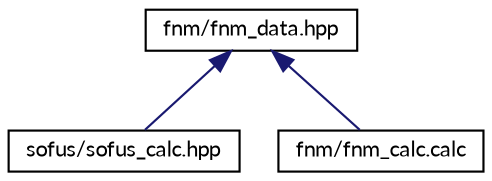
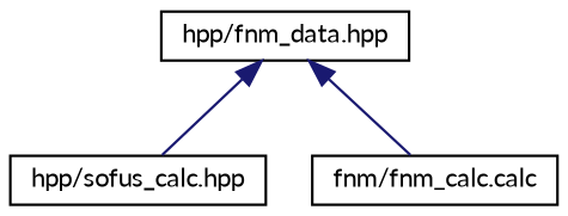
  digraph {
    fontname=Lato
    node [color=black fillcolor=white fontname=Lato fontsize=10 shape=record style=filled]
    edge [color=midnightblue dir=back fontname=Lato fontsize=10 labelfontname=Helvetica labelfontsize=10 style=solid]
-   n1 [height=0.2 label="fnm/fnm_data.hpp" width=0.4]
-   n2 [height=0.2 label="sofus/sofus_calc.hpp" width=0.4]
+   n1 [height=0.2 label="hpp/fnm_data.hpp" width=0.4]
+   n2 [height=0.2 label="hpp/sofus_calc.hpp" width=0.4]
    n3 [height=0.2 label="fnm/fnm_calc.calc" width=0.4]
    n1 -> n2
    n1 -> n3
  }
